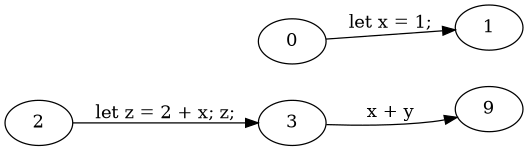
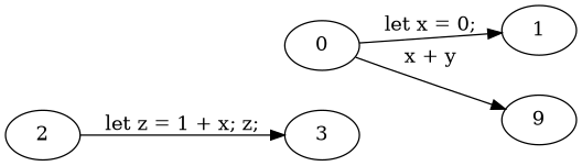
  digraph {
    rankdir=LR
    0
    1
    2
    3
    n5 [label=9]
-   0 -> 1 [label="let x = 1;"]
-   2 -> 3 [label="let z = 2 + x; z;"]
-   3 -> n5 [label="x + y"]
+   0 -> 1 [label="let x = 0;"]
+   2 -> 3 [label="let z = 1 + x; z;"]
+   0 -> n5 [label="x + y"]
  }
